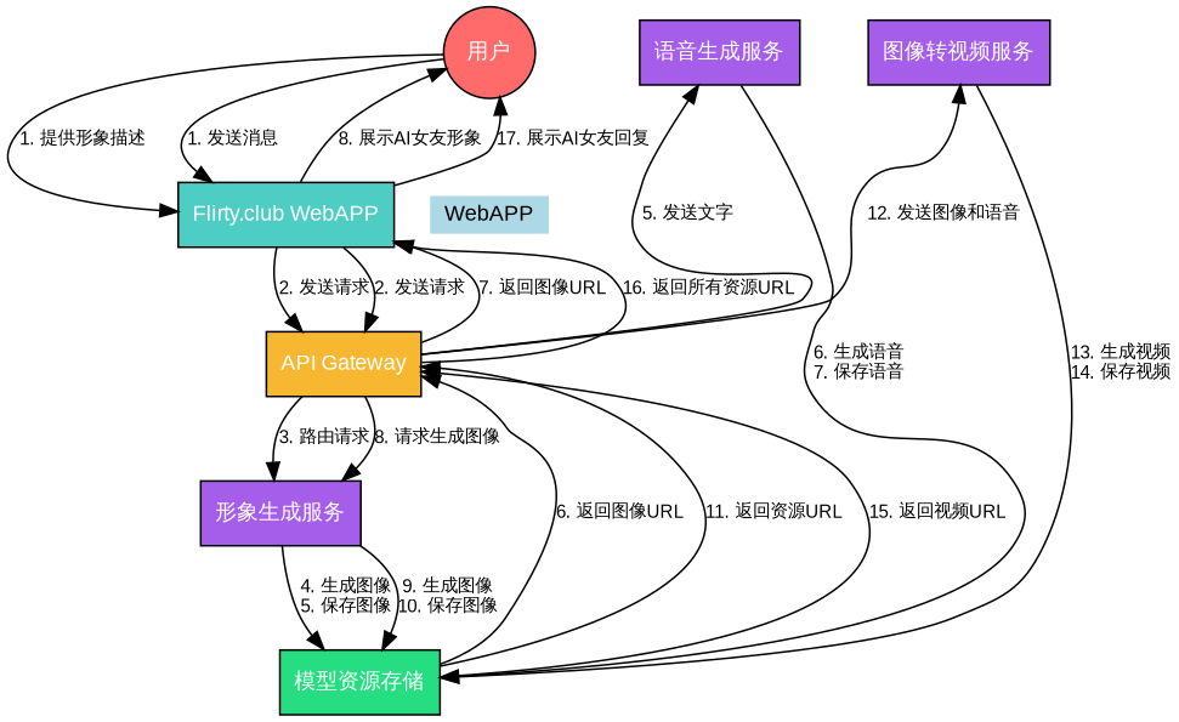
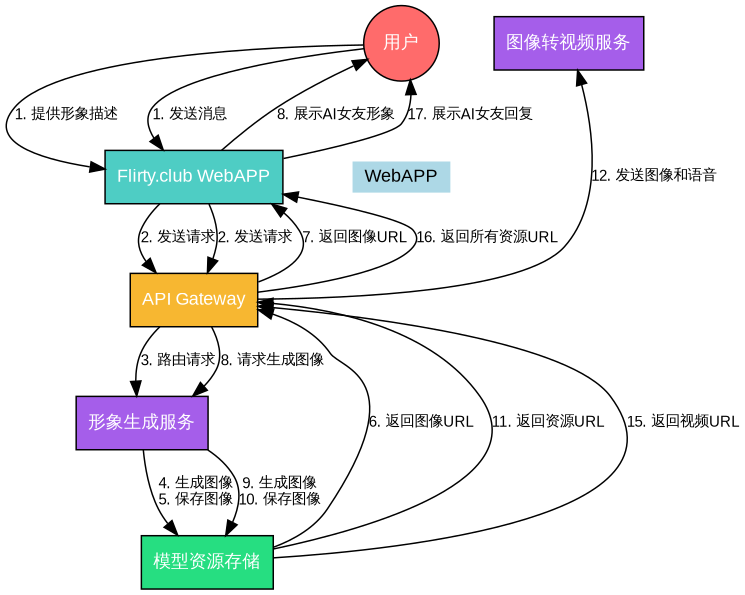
  digraph {
    rankdir=TB
    node [fillcolor="#a55eea" fontcolor=white fontname=Arial fontsize=12 shape=box style=filled]
    edge [fontname=Arial fontsize=10 constraint=false style=solid]
    n1 [fillcolor="#ff6b6b" label="用户" shape=circle]
    n2 [fillcolor="#4ecdc4" label="Flirty.club WebAPP"]
    n3 [fillcolor=lightblue height=0 label=WebAPP shape=none fontcolor=""]
    n4 [fillcolor="#f7b731" label="API Gateway"]
    n5 [label="形象生成服务"]
-   n6 [label="语音生成服务"]
    n7 [label="图像转视频服务"]
    n8 [fillcolor="#26de81" label="模型资源存储"]
    n1 -> n2 [label="1. 提供形象描述" constraint="" style=""]
    n1 -> n2 [label="1. 发送消息"]
    n1 -> n3 [style=invis weight=100 constraint=""]
    n2 -> n1 [label="8. 展示AI女友形象" constraint="" style=""]
    n2 -> n1 [label="17. 展示AI女友回复"]
    n2 -> n4 [label="2. 发送请求" constraint="" style=""]
    n2 -> n4 [label="2. 发送请求"]
    n4 -> n2 [label="7. 返回图像URL" constraint="" style=""]
    n4 -> n2 [label="16. 返回所有资源URL"]
    n4 -> n5 [label="3. 路由请求" constraint="" style=""]
    n4 -> n5 [label="8. 请求生成图像"]
-   n4 -> n6 [label="5. 发送文字"]
    n4 -> n7 [label="12. 发送图像和语音"]
    n5 -> n8 [label="4. 生成图像\n5. 保存图像" constraint="" style=""]
    n5 -> n8 [label="9. 生成图像\n10. 保存图像"]
-   n6 -> n8 [label="6. 生成语音\n7. 保存语音"]
-   n7 -> n8 [label="13. 生成视频\n14. 保存视频"]
    n8 -> n4 [label="6. 返回图像URL" constraint="" style=""]
    n8 -> n4 [label="11. 返回资源URL"]
    n8 -> n4 [label="15. 返回视频URL"]
  }
